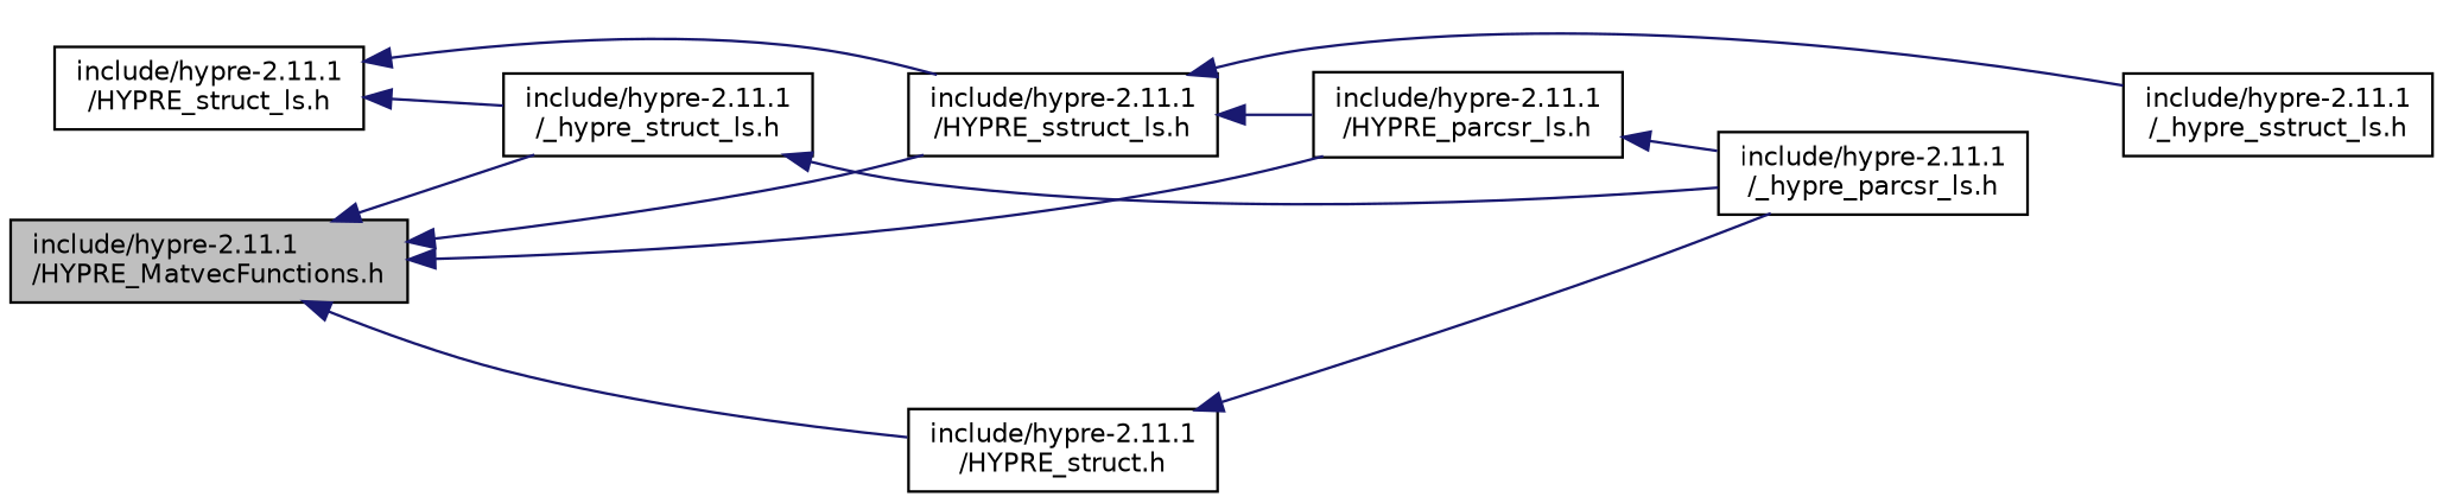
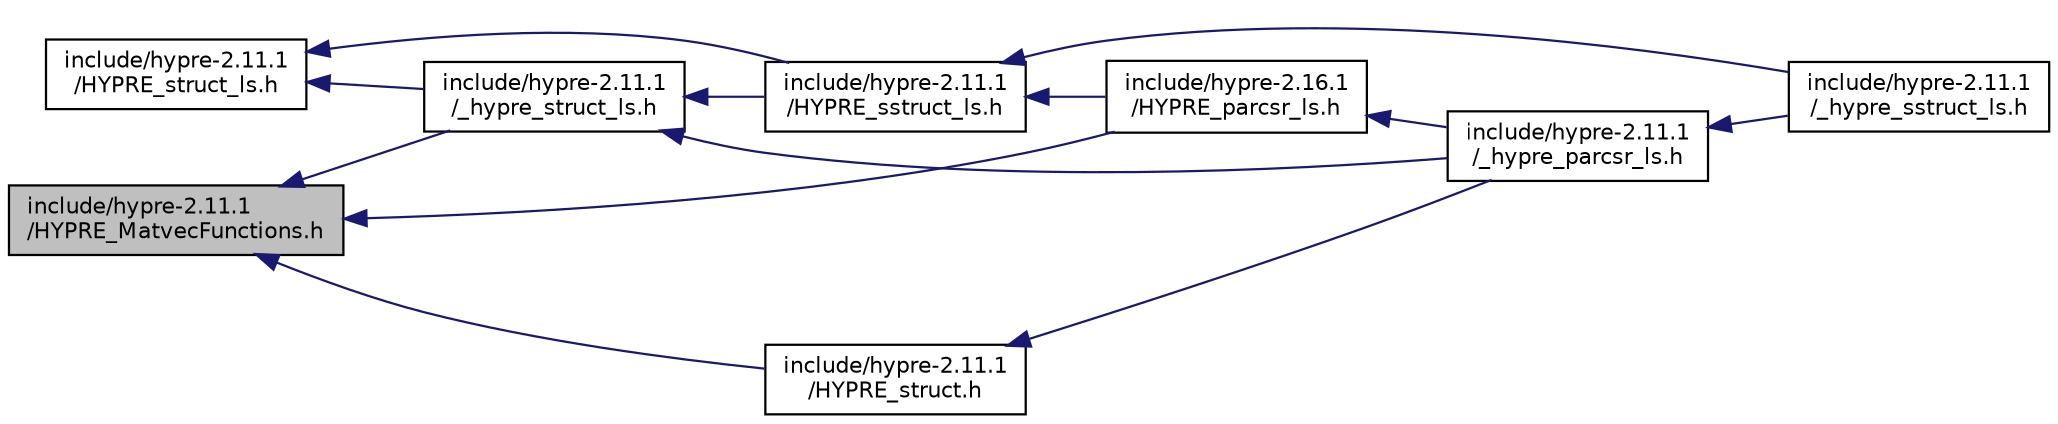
  digraph {
    rankdir=LR
    node [color=black fillcolor=white fontname=Helvetica fontsize=10 shape=record style=filled]
    edge [color=midnightblue dir=back fontname=Helvetica fontsize=10 labelfontname=Helvetica labelfontsize=10 style=solid]
    n1 [fillcolor=grey75 fontcolor=black height=0.2 label="include/hypre-2.11.1\l/HYPRE_MatvecFunctions.h" width=0.4]
-   n2 [height=0.2 label="include/hypre-2.11.1\l/HYPRE_parcsr_ls.h" width=0.4]
+   n2 [height=0.2 label="include/hypre-2.16.1\l/HYPRE_parcsr_ls.h" width=0.4]
    n3 [height=0.2 label="include/hypre-2.11.1\l/HYPRE_sstruct_ls.h" width=0.4]
    n4 [height=0.2 label="include/hypre-2.11.1\l/HYPRE_struct.h" width=0.4]
    n5 [height=0.2 label="include/hypre-2.11.1\l/_hypre_struct_ls.h" width=0.4]
    n6 [height=0.2 label="include/hypre-2.11.1\l/_hypre_parcsr_ls.h" width=0.4]
    n7 [height=0.2 label="include/hypre-2.11.1\l/_hypre_sstruct_ls.h" width=0.4]
    n8 [height=0.2 label="include/hypre-2.11.1\l/HYPRE_struct_ls.h" width=0.4]
    n1 -> n2
-   n1 -> n3
+   n5 -> n3
    n1 -> n4
    n1 -> n5
    n2 -> n6
    n3 -> n2
    n3 -> n7
    n4 -> n6
    n5 -> n6
+   n6 -> n7
    n8 -> n3
    n8 -> n5
  }
